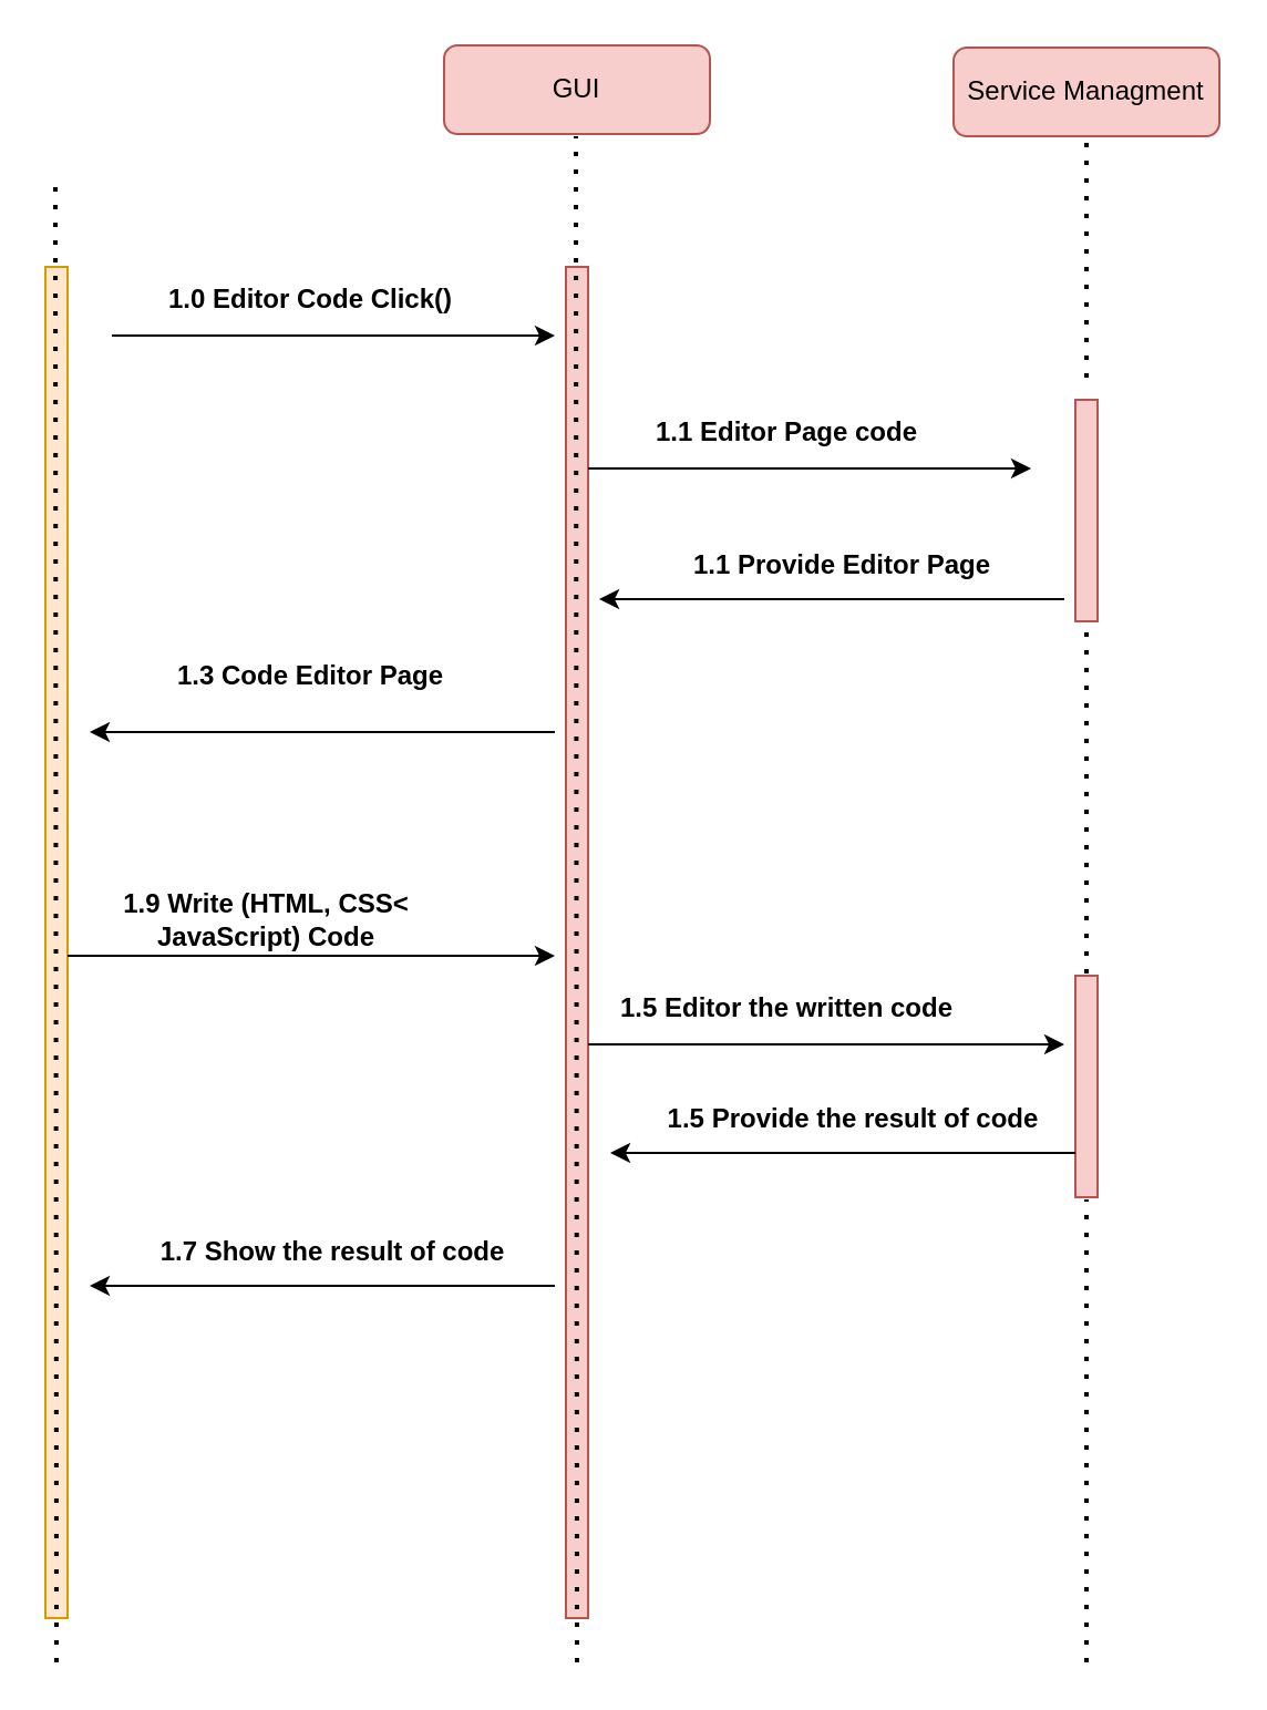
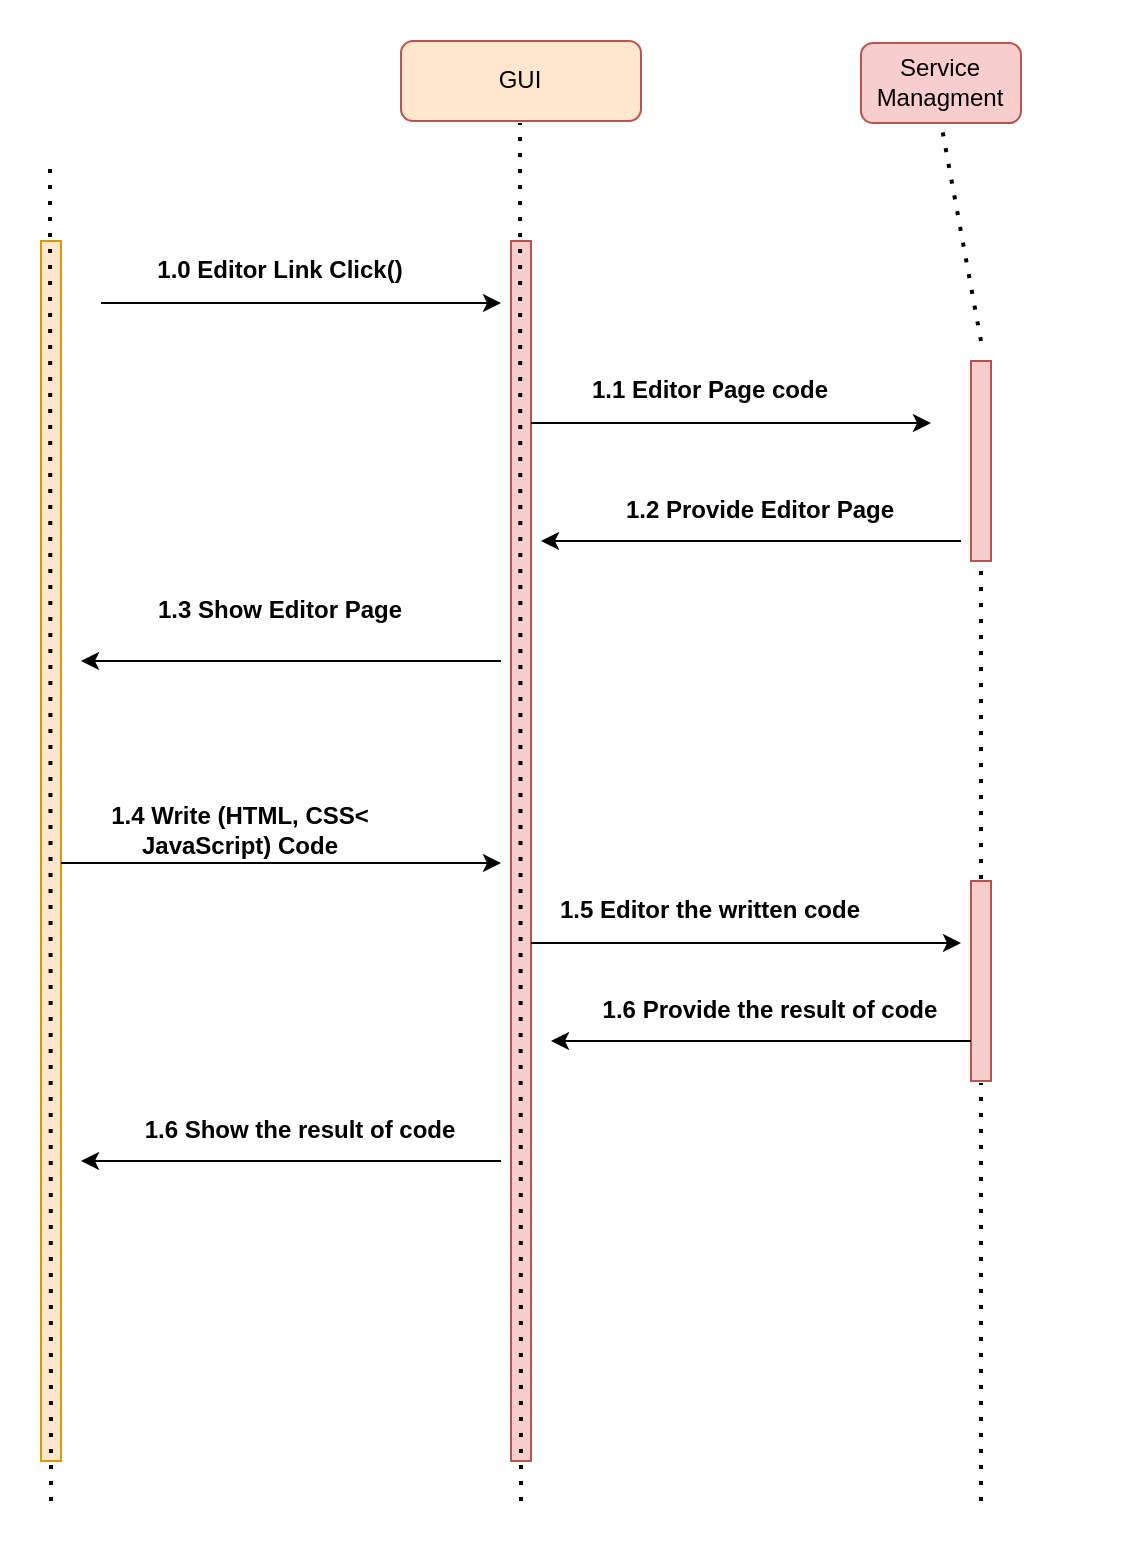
  <mxCell id="0" />
  <mxCell id="1" parent="0" />
- <mxCell id="2" value="Service Managment" style="rounded=1;whiteSpace=wrap;html=1;fillColor=#f8cecc;strokeColor=#b85450;" parent="1" vertex="1"><mxGeometry x="430" y="21" width="120" height="40" as="geometry" /></mxCell>
+ <mxCell id="2" value="Service Managment" style="rounded=1;whiteSpace=wrap;html=1;fillColor=#f8cecc;strokeColor=#b85450;" parent="1" vertex="1"><mxGeometry x="430" y="21" width="80" height="40" as="geometry" /></mxCell>
  <mxCell id="3" value="" style="endArrow=none;dashed=1;html=1;dashPattern=1 3;strokeWidth=2;rounded=0;fontSize=14;entryX=0.5;entryY=1;entryDx=0;entryDy=0;startArrow=none;" parent="1" target="2" edge="1"><mxGeometry width="50" height="50" relative="1" as="geometry"><mxPoint x="490" y="170" as="sourcePoint" /><mxPoint x="540" y="201" as="targetPoint" /></mxGeometry></mxCell>
  <mxCell id="4" value="" style="html=1;points=[];perimeter=orthogonalPerimeter;fontSize=14;fillColor=#ffe6cc;strokeColor=#d79b00;perimeterSpacing=1;rounded=0;shadow=0;glass=0;sketch=0;" parent="1" vertex="1"><mxGeometry x="20" y="120" width="10" height="610" as="geometry" /></mxCell>
  <mxCell id="5" value="" style="endArrow=classic;html=1;rounded=0;fontSize=14;" parent="1" edge="1"><mxGeometry width="50" height="50" relative="1" as="geometry"><mxPoint x="50" y="151" as="sourcePoint" /><mxPoint x="250" y="151" as="targetPoint" /></mxGeometry></mxCell>
- <mxCell id="6" value="&lt;font style=&quot;font-size: 12px&quot;&gt;1.0 Editor Code Click()&lt;/font&gt;" style="text;html=1;strokeColor=none;fillColor=none;align=center;verticalAlign=middle;whiteSpace=wrap;rounded=0;shadow=0;glass=0;sketch=0;fontSize=12;fontStyle=1" parent="1" vertex="1"><mxGeometry x="50" y="130" width="180" height="10" as="geometry" /></mxCell>
- <mxCell id="7" value="GUI" style="rounded=1;whiteSpace=wrap;html=1;fillColor=#f8cecc;strokeColor=#b85450;" parent="1" vertex="1"><mxGeometry x="200" y="20" width="120" height="40" as="geometry" /></mxCell>
+ <mxCell id="6" value="&lt;font style=&quot;font-size: 12px&quot;&gt;1.0 Editor Link Click()&lt;/font&gt;" style="text;html=1;strokeColor=none;fillColor=none;align=center;verticalAlign=middle;whiteSpace=wrap;rounded=0;shadow=0;glass=0;sketch=0;fontSize=12;fontStyle=1" parent="1" vertex="1"><mxGeometry x="50" y="130" width="180" height="10" as="geometry" /></mxCell>
+ <mxCell id="7" value="GUI" style="rounded=1;whiteSpace=wrap;html=1;fillColor=#ffe6cc;strokeColor=#b85450;" parent="1" vertex="1"><mxGeometry x="200" y="20" width="120" height="40" as="geometry" /></mxCell>
  <mxCell id="8" value="" style="html=1;points=[];perimeter=orthogonalPerimeter;fontSize=14;fillColor=#f8cecc;strokeColor=#b85450;perimeterSpacing=1;rounded=0;shadow=0;glass=0;sketch=0;" parent="1" vertex="1"><mxGeometry x="255" y="120" width="10" height="610" as="geometry" /></mxCell>
  <mxCell id="9" value="" style="html=1;points=[];perimeter=orthogonalPerimeter;fontSize=14;fillColor=#f8cecc;strokeColor=#b85450;perimeterSpacing=1;rounded=0;shadow=0;glass=0;sketch=0;" parent="1" vertex="1"><mxGeometry x="485" y="180" width="10" height="100" as="geometry" /></mxCell>
  <mxCell id="10" value="" style="endArrow=none;dashed=1;html=1;dashPattern=1 3;strokeWidth=2;rounded=0;fontSize=14;entryX=0.5;entryY=1;entryDx=0;entryDy=0;startArrow=none;" parent="1" source="19" target="9" edge="1"><mxGeometry width="50" height="50" relative="1" as="geometry"><mxPoint x="490" y="730" as="sourcePoint" /><mxPoint x="510" y="60" as="targetPoint" /></mxGeometry></mxCell>
  <mxCell id="11" value="" style="endArrow=classic;html=1;rounded=0;fontSize=14;" parent="1" edge="1"><mxGeometry width="50" height="50" relative="1" as="geometry"><mxPoint x="265" y="211" as="sourcePoint" /><mxPoint x="465" y="211" as="targetPoint" /></mxGeometry></mxCell>
  <mxCell id="12" value="&lt;font style=&quot;font-size: 12px&quot;&gt;1.1 Editor Page code&lt;/font&gt;" style="text;html=1;strokeColor=none;fillColor=none;align=center;verticalAlign=middle;whiteSpace=wrap;rounded=0;shadow=0;glass=0;sketch=0;fontSize=12;fontStyle=1" parent="1" vertex="1"><mxGeometry x="265" y="190" width="180" height="10" as="geometry" /></mxCell>
  <mxCell id="13" value="" style="endArrow=classic;html=1;rounded=0;fontSize=14;" parent="1" edge="1"><mxGeometry width="50" height="50" relative="1" as="geometry"><mxPoint x="480" y="270" as="sourcePoint" /><mxPoint x="270" y="270" as="targetPoint" /></mxGeometry></mxCell>
- <mxCell id="14" value="&lt;font style=&quot;font-size: 12px&quot;&gt;1.1 Provide Editor Page&lt;/font&gt;" style="text;html=1;strokeColor=none;fillColor=none;align=center;verticalAlign=middle;whiteSpace=wrap;rounded=0;shadow=0;glass=0;sketch=0;fontSize=12;fontStyle=1" parent="1" vertex="1"><mxGeometry x="290" y="250" width="180" height="10" as="geometry" /></mxCell>
+ <mxCell id="14" value="&lt;font style=&quot;font-size: 12px&quot;&gt;1.2 Provide Editor Page&lt;/font&gt;" style="text;html=1;strokeColor=none;fillColor=none;align=center;verticalAlign=middle;whiteSpace=wrap;rounded=0;shadow=0;glass=0;sketch=0;fontSize=12;fontStyle=1" parent="1" vertex="1"><mxGeometry x="290" y="250" width="180" height="10" as="geometry" /></mxCell>
  <mxCell id="15" value="" style="endArrow=classic;html=1;rounded=0;fontSize=14;" parent="1" edge="1"><mxGeometry width="50" height="50" relative="1" as="geometry"><mxPoint x="250" y="330" as="sourcePoint" /><mxPoint x="40" y="330" as="targetPoint" /></mxGeometry></mxCell>
- <mxCell id="16" value="&lt;font style=&quot;font-size: 12px&quot;&gt;1.3 Code Editor Page&lt;/font&gt;" style="text;html=1;strokeColor=none;fillColor=none;align=center;verticalAlign=middle;whiteSpace=wrap;rounded=0;shadow=0;glass=0;sketch=0;fontSize=12;fontStyle=1" parent="1" vertex="1"><mxGeometry x="50" y="300" width="180" height="10" as="geometry" /></mxCell>
+ <mxCell id="16" value="&lt;font style=&quot;font-size: 12px&quot;&gt;1.3 Show Editor Page&lt;/font&gt;" style="text;html=1;strokeColor=none;fillColor=none;align=center;verticalAlign=middle;whiteSpace=wrap;rounded=0;shadow=0;glass=0;sketch=0;fontSize=12;fontStyle=1" parent="1" vertex="1"><mxGeometry x="50" y="300" width="180" height="10" as="geometry" /></mxCell>
  <mxCell id="17" value="" style="endArrow=classic;html=1;rounded=0;fontSize=14;" parent="1" edge="1"><mxGeometry width="50" height="50" relative="1" as="geometry"><mxPoint x="30" y="431" as="sourcePoint" /><mxPoint x="250" y="431" as="targetPoint" /></mxGeometry></mxCell>
- <mxCell id="18" value="&lt;font style=&quot;font-size: 12px&quot;&gt;1.9 Write (HTML, CSS&amp;lt; JavaScript) Code&lt;/font&gt;" style="text;html=1;strokeColor=none;fillColor=none;align=center;verticalAlign=middle;whiteSpace=wrap;rounded=0;shadow=0;glass=0;sketch=0;fontSize=12;fontStyle=1" parent="1" vertex="1"><mxGeometry x="30" y="410" width="180" height="10" as="geometry" /></mxCell>
+ <mxCell id="18" value="&lt;font style=&quot;font-size: 12px&quot;&gt;1.4 Write (HTML, CSS&amp;lt; JavaScript) Code&lt;/font&gt;" style="text;html=1;strokeColor=none;fillColor=none;align=center;verticalAlign=middle;whiteSpace=wrap;rounded=0;shadow=0;glass=0;sketch=0;fontSize=12;fontStyle=1" parent="1" vertex="1"><mxGeometry x="30" y="410" width="180" height="10" as="geometry" /></mxCell>
  <mxCell id="19" value="" style="html=1;points=[];perimeter=orthogonalPerimeter;fontSize=14;fillColor=#f8cecc;strokeColor=#b85450;perimeterSpacing=1;rounded=0;shadow=0;glass=0;sketch=0;" parent="1" vertex="1"><mxGeometry x="485" y="440" width="10" height="100" as="geometry" /></mxCell>
  <mxCell id="20" value="" style="endArrow=none;dashed=1;html=1;dashPattern=1 3;strokeWidth=2;rounded=0;fontSize=14;entryX=0.5;entryY=1;entryDx=0;entryDy=0;startArrow=none;" parent="1" target="19" edge="1"><mxGeometry width="50" height="50" relative="1" as="geometry"><mxPoint x="490" y="750" as="sourcePoint" /><mxPoint x="490" y="281" as="targetPoint" /></mxGeometry></mxCell>
  <mxCell id="21" value="" style="endArrow=classic;html=1;rounded=0;fontSize=14;" parent="1" edge="1"><mxGeometry width="50" height="50" relative="1" as="geometry"><mxPoint x="265" y="471" as="sourcePoint" /><mxPoint x="480" y="471" as="targetPoint" /></mxGeometry></mxCell>
  <mxCell id="22" value="&lt;font style=&quot;font-size: 12px&quot;&gt;1.5 Editor the written code&lt;/font&gt;" style="text;html=1;strokeColor=none;fillColor=none;align=center;verticalAlign=middle;whiteSpace=wrap;rounded=0;shadow=0;glass=0;sketch=0;fontSize=12;fontStyle=1" parent="1" vertex="1"><mxGeometry x="265" y="450" width="180" height="10" as="geometry" /></mxCell>
  <mxCell id="23" value="" style="endArrow=classic;html=1;rounded=0;fontSize=14;" parent="1" edge="1"><mxGeometry width="50" height="50" relative="1" as="geometry"><mxPoint x="485" y="520" as="sourcePoint" /><mxPoint x="275" y="520" as="targetPoint" /></mxGeometry></mxCell>
- <mxCell id="24" value="&lt;font style=&quot;font-size: 12px&quot;&gt;1.5 Provide the result of code&lt;/font&gt;" style="text;html=1;strokeColor=none;fillColor=none;align=center;verticalAlign=middle;whiteSpace=wrap;rounded=0;shadow=0;glass=0;sketch=0;fontSize=12;fontStyle=1" parent="1" vertex="1"><mxGeometry x="295" y="500" width="180" height="10" as="geometry" /></mxCell>
+ <mxCell id="24" value="&lt;font style=&quot;font-size: 12px&quot;&gt;1.6 Provide the result of code&lt;/font&gt;" style="text;html=1;strokeColor=none;fillColor=none;align=center;verticalAlign=middle;whiteSpace=wrap;rounded=0;shadow=0;glass=0;sketch=0;fontSize=12;fontStyle=1" parent="1" vertex="1"><mxGeometry x="295" y="500" width="180" height="10" as="geometry" /></mxCell>
  <mxCell id="25" value="" style="endArrow=classic;html=1;rounded=0;fontSize=14;" parent="1" edge="1"><mxGeometry width="50" height="50" relative="1" as="geometry"><mxPoint x="250" y="580" as="sourcePoint" /><mxPoint x="40" y="580" as="targetPoint" /></mxGeometry></mxCell>
- <mxCell id="26" value="&lt;font style=&quot;font-size: 12px&quot;&gt;1.7 Show the result of code&lt;/font&gt;" style="text;html=1;strokeColor=none;fillColor=none;align=center;verticalAlign=middle;whiteSpace=wrap;rounded=0;shadow=0;glass=0;sketch=0;fontSize=12;fontStyle=1" parent="1" vertex="1"><mxGeometry x="60" y="560" width="180" height="10" as="geometry" /></mxCell>
+ <mxCell id="26" value="&lt;font style=&quot;font-size: 12px&quot;&gt;1.6 Show the result of code&lt;/font&gt;" style="text;html=1;strokeColor=none;fillColor=none;align=center;verticalAlign=middle;whiteSpace=wrap;rounded=0;shadow=0;glass=0;sketch=0;fontSize=12;fontStyle=1" parent="1" vertex="1"><mxGeometry x="60" y="560" width="180" height="10" as="geometry" /></mxCell>
  <mxCell id="27" value="" style="endArrow=none;dashed=1;html=1;dashPattern=1 3;strokeWidth=2;rounded=0;fontSize=14;entryX=0.5;entryY=1;entryDx=0;entryDy=0;startArrow=none;" parent="1" edge="1"><mxGeometry width="50" height="50" relative="1" as="geometry"><mxPoint x="260" y="750" as="sourcePoint" /><mxPoint x="259.5" y="61" as="targetPoint" /></mxGeometry></mxCell>
  <mxCell id="28" value="" style="endArrow=none;dashed=1;html=1;dashPattern=1 3;strokeWidth=2;rounded=0;fontSize=14;entryX=0.5;entryY=1;entryDx=0;entryDy=0;startArrow=none;" parent="1" edge="1"><mxGeometry width="50" height="50" relative="1" as="geometry"><mxPoint x="25" y="750" as="sourcePoint" /><mxPoint x="24.5" y="80.5" as="targetPoint" /></mxGeometry></mxCell>
